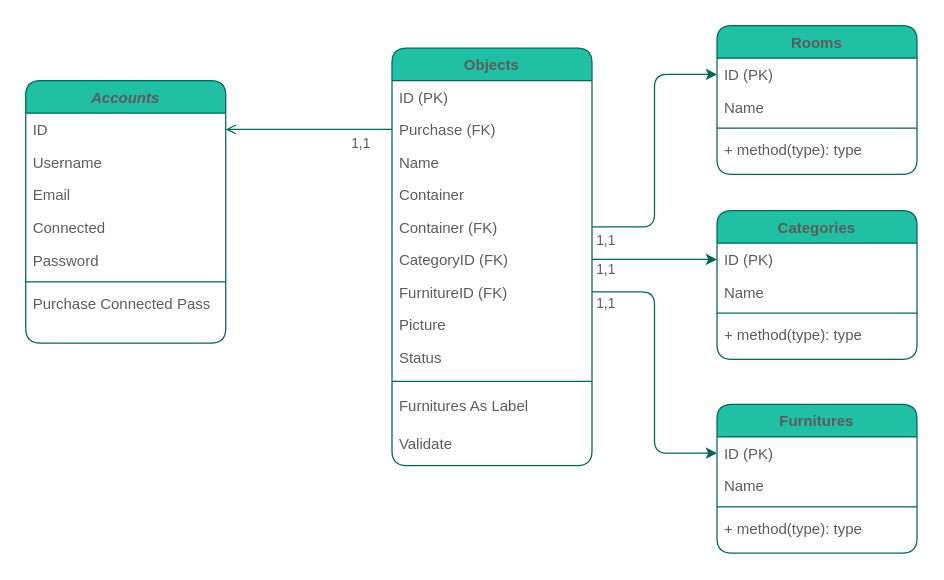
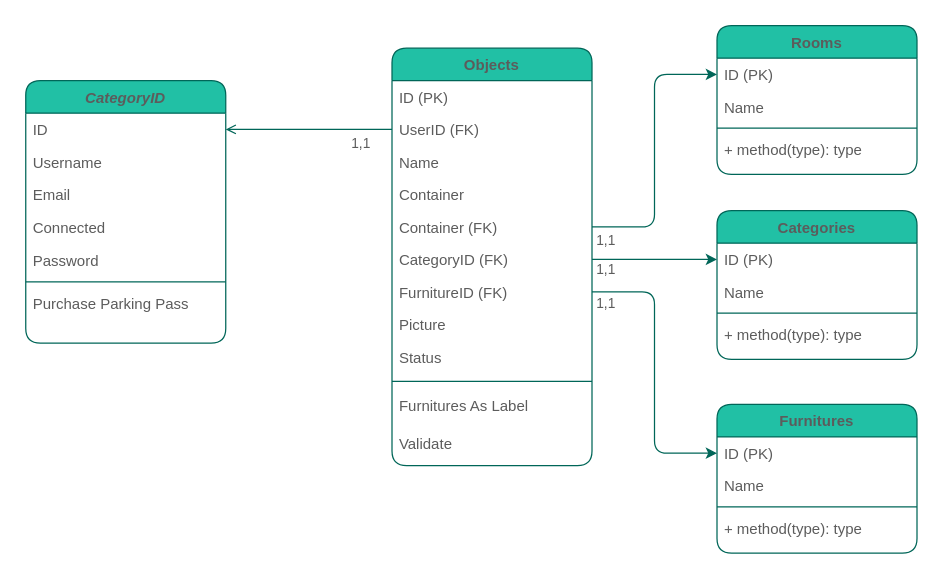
  <mxCell id="0" />
  <mxCell id="1" parent="0" />
- <mxCell id="2" value="Accounts" style="swimlane;fontStyle=3;align=center;verticalAlign=top;childLayout=stackLayout;horizontal=1;startSize=26;horizontalStack=0;resizeParent=1;resizeLast=0;collapsible=1;marginBottom=0;rounded=1;shadow=0;strokeWidth=1;fillColor=#21C0A5;strokeColor=#006658;fontColor=#5C5C5C;" parent="1" vertex="1"><mxGeometry x="20" y="64" width="160" height="210" as="geometry"><mxRectangle x="230" y="140" width="160" height="26" as="alternateBounds" /></mxGeometry></mxCell>
+ <mxCell id="2" value="CategoryID" style="swimlane;fontStyle=3;align=center;verticalAlign=top;childLayout=stackLayout;horizontal=1;startSize=26;horizontalStack=0;resizeParent=1;resizeLast=0;collapsible=1;marginBottom=0;rounded=1;shadow=0;strokeWidth=1;fillColor=#21C0A5;strokeColor=#006658;fontColor=#5C5C5C;" parent="1" vertex="1"><mxGeometry x="20" y="64" width="160" height="210" as="geometry"><mxRectangle x="230" y="140" width="160" height="26" as="alternateBounds" /></mxGeometry></mxCell>
  <mxCell id="3" value="ID" style="text;align=left;verticalAlign=top;spacingLeft=4;spacingRight=4;overflow=hidden;rotatable=0;points=[[0,0.5],[1,0.5]];portConstraint=eastwest;fontColor=#5C5C5C;rounded=1;" vertex="1" parent="2"><mxGeometry y="26" width="160" height="26" as="geometry" /></mxCell>
  <mxCell id="4" value="Username" style="text;align=left;verticalAlign=top;spacingLeft=4;spacingRight=4;overflow=hidden;rotatable=0;points=[[0,0.5],[1,0.5]];portConstraint=eastwest;fontColor=#5C5C5C;rounded=1;" parent="2" vertex="1"><mxGeometry y="52" width="160" height="26" as="geometry" /></mxCell>
  <mxCell id="5" value="Email" style="text;align=left;verticalAlign=top;spacingLeft=4;spacingRight=4;overflow=hidden;rotatable=0;points=[[0,0.5],[1,0.5]];portConstraint=eastwest;rounded=1;shadow=0;html=0;fontColor=#5C5C5C;" parent="2" vertex="1"><mxGeometry y="78" width="160" height="26" as="geometry" /></mxCell>
  <mxCell id="6" value="Connected" style="text;align=left;verticalAlign=top;spacingLeft=4;spacingRight=4;overflow=hidden;rotatable=0;points=[[0,0.5],[1,0.5]];portConstraint=eastwest;rounded=1;shadow=0;html=0;fontColor=#5C5C5C;" parent="2" vertex="1"><mxGeometry y="104" width="160" height="27" as="geometry" /></mxCell>
  <mxCell id="7" value="Password" style="text;align=left;verticalAlign=top;spacingLeft=4;spacingRight=4;overflow=hidden;rotatable=0;points=[[0,0.5],[1,0.5]];portConstraint=eastwest;fontColor=#5C5C5C;rounded=1;" vertex="1" parent="2"><mxGeometry y="131" width="160" height="26" as="geometry" /></mxCell>
  <mxCell id="8" value="" style="line;html=1;strokeWidth=1;align=left;verticalAlign=middle;spacingTop=-1;spacingLeft=3;spacingRight=3;rotatable=0;labelPosition=right;points=[];portConstraint=eastwest;fillColor=#21C0A5;strokeColor=#006658;fontColor=#5C5C5C;rounded=1;" parent="2" vertex="1"><mxGeometry y="157" width="160" height="8" as="geometry" /></mxCell>
- <mxCell id="9" value="Purchase Connected Pass" style="text;align=left;verticalAlign=top;spacingLeft=4;spacingRight=4;overflow=hidden;rotatable=0;points=[[0,0.5],[1,0.5]];portConstraint=eastwest;fontColor=#5C5C5C;rounded=1;" parent="2" vertex="1"><mxGeometry y="165" width="160" height="45" as="geometry" /></mxCell>
+ <mxCell id="9" value="Purchase Parking Pass" style="text;align=left;verticalAlign=top;spacingLeft=4;spacingRight=4;overflow=hidden;rotatable=0;points=[[0,0.5],[1,0.5]];portConstraint=eastwest;fontColor=#5C5C5C;rounded=1;" parent="2" vertex="1"><mxGeometry y="165" width="160" height="45" as="geometry" /></mxCell>
  <mxCell id="10" value="Objects" style="swimlane;fontStyle=1;align=center;verticalAlign=top;childLayout=stackLayout;horizontal=1;startSize=26;horizontalStack=0;resizeParent=1;resizeLast=0;collapsible=1;marginBottom=0;rounded=1;shadow=0;strokeWidth=1;fillColor=#21C0A5;strokeColor=#006658;fontColor=#5C5C5C;" parent="1" vertex="1"><mxGeometry x="313" y="38" width="160" height="334" as="geometry"><mxRectangle x="550" y="140" width="160" height="26" as="alternateBounds" /></mxGeometry></mxCell>
  <mxCell id="11" value="ID (PK)" style="text;align=left;verticalAlign=top;spacingLeft=4;spacingRight=4;overflow=hidden;rotatable=0;points=[[0,0.5],[1,0.5]];portConstraint=eastwest;rounded=1;shadow=0;html=0;fontColor=#5C5C5C;" vertex="1" parent="10"><mxGeometry y="26" width="160" height="26" as="geometry" /></mxCell>
- <mxCell id="12" value="Purchase (FK)" style="text;align=left;verticalAlign=top;spacingLeft=4;spacingRight=4;overflow=hidden;rotatable=0;points=[[0,0.5],[1,0.5]];portConstraint=eastwest;rounded=1;shadow=0;html=0;fontColor=#5C5C5C;" vertex="1" parent="10"><mxGeometry y="52" width="160" height="26" as="geometry" /></mxCell>
+ <mxCell id="12" value="UserID (FK)" style="text;align=left;verticalAlign=top;spacingLeft=4;spacingRight=4;overflow=hidden;rotatable=0;points=[[0,0.5],[1,0.5]];portConstraint=eastwest;rounded=1;shadow=0;html=0;fontColor=#5C5C5C;" vertex="1" parent="10"><mxGeometry y="52" width="160" height="26" as="geometry" /></mxCell>
  <mxCell id="13" value="Name" style="text;align=left;verticalAlign=top;spacingLeft=4;spacingRight=4;overflow=hidden;rotatable=0;points=[[0,0.5],[1,0.5]];portConstraint=eastwest;fontColor=#5C5C5C;rounded=1;" parent="10" vertex="1"><mxGeometry y="78" width="160" height="26" as="geometry" /></mxCell>
  <mxCell id="14" value="Container" style="text;align=left;verticalAlign=top;spacingLeft=4;spacingRight=4;overflow=hidden;rotatable=0;points=[[0,0.5],[1,0.5]];portConstraint=eastwest;rounded=1;shadow=0;html=0;fontColor=#5C5C5C;" parent="10" vertex="1"><mxGeometry y="104" width="160" height="26" as="geometry" /></mxCell>
  <mxCell id="15" value="Container (FK)" style="text;align=left;verticalAlign=top;spacingLeft=4;spacingRight=4;overflow=hidden;rotatable=0;points=[[0,0.5],[1,0.5]];portConstraint=eastwest;rounded=1;shadow=0;html=0;fontColor=#5C5C5C;" parent="10" vertex="1"><mxGeometry y="130" width="160" height="26" as="geometry" /></mxCell>
  <mxCell id="16" value="CategoryID (FK)" style="text;align=left;verticalAlign=top;spacingLeft=4;spacingRight=4;overflow=hidden;rotatable=0;points=[[0,0.5],[1,0.5]];portConstraint=eastwest;rounded=1;shadow=0;html=0;fontColor=#5C5C5C;" parent="10" vertex="1"><mxGeometry y="156" width="160" height="26" as="geometry" /></mxCell>
  <mxCell id="17" value="FurnitureID (FK)" style="text;align=left;verticalAlign=top;spacingLeft=4;spacingRight=4;overflow=hidden;rotatable=0;points=[[0,0.5],[1,0.5]];portConstraint=eastwest;rounded=1;shadow=0;html=0;fontColor=#5C5C5C;" parent="10" vertex="1"><mxGeometry y="182" width="160" height="26" as="geometry" /></mxCell>
  <mxCell id="18" value="Picture" style="text;align=left;verticalAlign=top;spacingLeft=4;spacingRight=4;overflow=hidden;rotatable=0;points=[[0,0.5],[1,0.5]];portConstraint=eastwest;rounded=1;shadow=0;html=0;fontColor=#5C5C5C;" vertex="1" parent="10"><mxGeometry y="208" width="160" height="26" as="geometry" /></mxCell>
  <mxCell id="19" value="Status" style="text;align=left;verticalAlign=top;spacingLeft=4;spacingRight=4;overflow=hidden;rotatable=0;points=[[0,0.5],[1,0.5]];portConstraint=eastwest;rounded=1;shadow=0;html=0;fontColor=#5C5C5C;" vertex="1" parent="10"><mxGeometry y="234" width="160" height="26" as="geometry" /></mxCell>
  <mxCell id="20" value="" style="line;html=1;strokeWidth=1;align=left;verticalAlign=middle;spacingTop=-1;spacingLeft=3;spacingRight=3;rotatable=0;labelPosition=right;points=[];portConstraint=eastwest;fillColor=#21C0A5;strokeColor=#006658;fontColor=#5C5C5C;rounded=1;" parent="10" vertex="1"><mxGeometry y="260" width="160" height="13" as="geometry" /></mxCell>
  <mxCell id="21" value="Furnitures As Label" style="text;align=left;verticalAlign=top;spacingLeft=4;spacingRight=4;overflow=hidden;rotatable=0;points=[[0,0.5],[1,0.5]];portConstraint=eastwest;fontColor=#5C5C5C;rounded=1;" parent="10" vertex="1"><mxGeometry y="273" width="160" height="30" as="geometry" /></mxCell>
  <mxCell id="22" value="Validate" style="text;align=left;verticalAlign=top;spacingLeft=4;spacingRight=4;overflow=hidden;rotatable=0;points=[[0,0.5],[1,0.5]];portConstraint=eastwest;fontColor=#5C5C5C;rounded=1;" parent="10" vertex="1"><mxGeometry y="303" width="160" height="26" as="geometry" /></mxCell>
  <mxCell id="23" style="edgeStyle=orthogonalEdgeStyle;curved=0;rounded=1;sketch=0;orthogonalLoop=1;jettySize=auto;html=1;exitX=0;exitY=0.5;exitDx=0;exitDy=0;entryX=1;entryY=0.5;entryDx=0;entryDy=0;fontColor=#5C5C5C;strokeColor=#006658;fillColor=#21C0A5;endArrow=open;" edge="1" parent="1" source="12" target="3"><mxGeometry relative="1" as="geometry" /></mxCell>
  <mxCell id="24" value="1,1" style="edgeLabel;html=1;align=center;verticalAlign=middle;resizable=0;points=[];fontColor=#5C5C5C;" vertex="1" connectable="0" parent="23"><mxGeometry x="-0.104" y="-1" relative="1" as="geometry"><mxPoint x="34" y="11" as="offset" /></mxGeometry></mxCell>
  <mxCell id="25" value="Rooms" style="swimlane;fontStyle=1;align=center;verticalAlign=top;childLayout=stackLayout;horizontal=1;startSize=26;horizontalStack=0;resizeParent=1;resizeParentMax=0;resizeLast=0;collapsible=1;marginBottom=0;rounded=1;sketch=0;fontColor=#5C5C5C;strokeColor=#006658;fillColor=#21C0A5;" vertex="1" parent="1"><mxGeometry x="573" y="20" width="160" height="119" as="geometry" /></mxCell>
  <mxCell id="26" value="ID (PK)" style="text;strokeColor=none;fillColor=none;align=left;verticalAlign=top;spacingLeft=4;spacingRight=4;overflow=hidden;rotatable=0;points=[[0,0.5],[1,0.5]];portConstraint=eastwest;rounded=1;sketch=0;fontColor=#5C5C5C;" vertex="1" parent="25"><mxGeometry y="26" width="160" height="26" as="geometry" /></mxCell>
  <mxCell id="27" value="Name" style="text;strokeColor=none;fillColor=none;align=left;verticalAlign=top;spacingLeft=4;spacingRight=4;overflow=hidden;rotatable=0;points=[[0,0.5],[1,0.5]];portConstraint=eastwest;rounded=1;sketch=0;fontColor=#5C5C5C;" vertex="1" parent="25"><mxGeometry y="52" width="160" height="26" as="geometry" /></mxCell>
  <mxCell id="28" value="" style="line;strokeWidth=1;fillColor=none;align=left;verticalAlign=middle;spacingTop=-1;spacingLeft=3;spacingRight=3;rotatable=0;labelPosition=right;points=[];portConstraint=eastwest;rounded=1;sketch=0;fontColor=#5C5C5C;strokeColor=#006658;" vertex="1" parent="25"><mxGeometry y="78" width="160" height="8" as="geometry" /></mxCell>
  <mxCell id="29" value="+ method(type): type" style="text;strokeColor=none;fillColor=none;align=left;verticalAlign=top;spacingLeft=4;spacingRight=4;overflow=hidden;rotatable=0;points=[[0,0.5],[1,0.5]];portConstraint=eastwest;rounded=1;sketch=0;fontColor=#5C5C5C;" vertex="1" parent="25"><mxGeometry y="86" width="160" height="33" as="geometry" /></mxCell>
  <mxCell id="30" value="Furnitures" style="swimlane;fontStyle=1;align=center;verticalAlign=top;childLayout=stackLayout;horizontal=1;startSize=26;horizontalStack=0;resizeParent=1;resizeParentMax=0;resizeLast=0;collapsible=1;marginBottom=0;rounded=1;sketch=0;fontColor=#5C5C5C;strokeColor=#006658;fillColor=#21C0A5;" vertex="1" parent="1"><mxGeometry x="573" y="323" width="160" height="119" as="geometry" /></mxCell>
  <mxCell id="31" value="ID (PK)" style="text;strokeColor=none;fillColor=none;align=left;verticalAlign=top;spacingLeft=4;spacingRight=4;overflow=hidden;rotatable=0;points=[[0,0.5],[1,0.5]];portConstraint=eastwest;rounded=1;sketch=0;fontColor=#5C5C5C;" vertex="1" parent="30"><mxGeometry y="26" width="160" height="26" as="geometry" /></mxCell>
  <mxCell id="32" value="Name" style="text;strokeColor=none;fillColor=none;align=left;verticalAlign=top;spacingLeft=4;spacingRight=4;overflow=hidden;rotatable=0;points=[[0,0.5],[1,0.5]];portConstraint=eastwest;rounded=1;sketch=0;fontColor=#5C5C5C;" vertex="1" parent="30"><mxGeometry y="52" width="160" height="26" as="geometry" /></mxCell>
  <mxCell id="33" value="" style="line;strokeWidth=1;fillColor=none;align=left;verticalAlign=middle;spacingTop=-1;spacingLeft=3;spacingRight=3;rotatable=0;labelPosition=right;points=[];portConstraint=eastwest;rounded=1;sketch=0;fontColor=#5C5C5C;strokeColor=#006658;" vertex="1" parent="30"><mxGeometry y="78" width="160" height="8" as="geometry" /></mxCell>
  <mxCell id="34" value="+ method(type): type" style="text;strokeColor=none;fillColor=none;align=left;verticalAlign=top;spacingLeft=4;spacingRight=4;overflow=hidden;rotatable=0;points=[[0,0.5],[1,0.5]];portConstraint=eastwest;rounded=1;sketch=0;fontColor=#5C5C5C;" vertex="1" parent="30"><mxGeometry y="86" width="160" height="33" as="geometry" /></mxCell>
  <mxCell id="35" value="Categories" style="swimlane;fontStyle=1;align=center;verticalAlign=top;childLayout=stackLayout;horizontal=1;startSize=26;horizontalStack=0;resizeParent=1;resizeParentMax=0;resizeLast=0;collapsible=1;marginBottom=0;rounded=1;sketch=0;fontColor=#5C5C5C;strokeColor=#006658;fillColor=#21C0A5;" vertex="1" parent="1"><mxGeometry x="573" y="168" width="160" height="119" as="geometry" /></mxCell>
  <mxCell id="36" value="ID (PK)" style="text;strokeColor=none;fillColor=none;align=left;verticalAlign=top;spacingLeft=4;spacingRight=4;overflow=hidden;rotatable=0;points=[[0,0.5],[1,0.5]];portConstraint=eastwest;rounded=1;sketch=0;fontColor=#5C5C5C;" vertex="1" parent="35"><mxGeometry y="26" width="160" height="26" as="geometry" /></mxCell>
  <mxCell id="37" value="Name" style="text;strokeColor=none;fillColor=none;align=left;verticalAlign=top;spacingLeft=4;spacingRight=4;overflow=hidden;rotatable=0;points=[[0,0.5],[1,0.5]];portConstraint=eastwest;rounded=1;sketch=0;fontColor=#5C5C5C;" vertex="1" parent="35"><mxGeometry y="52" width="160" height="26" as="geometry" /></mxCell>
  <mxCell id="38" value="" style="line;strokeWidth=1;fillColor=none;align=left;verticalAlign=middle;spacingTop=-1;spacingLeft=3;spacingRight=3;rotatable=0;labelPosition=right;points=[];portConstraint=eastwest;rounded=1;sketch=0;fontColor=#5C5C5C;strokeColor=#006658;" vertex="1" parent="35"><mxGeometry y="78" width="160" height="8" as="geometry" /></mxCell>
  <mxCell id="39" value="+ method(type): type" style="text;strokeColor=none;fillColor=none;align=left;verticalAlign=top;spacingLeft=4;spacingRight=4;overflow=hidden;rotatable=0;points=[[0,0.5],[1,0.5]];portConstraint=eastwest;rounded=1;sketch=0;fontColor=#5C5C5C;" vertex="1" parent="35"><mxGeometry y="86" width="160" height="33" as="geometry" /></mxCell>
  <mxCell id="40" style="edgeStyle=orthogonalEdgeStyle;curved=0;rounded=1;sketch=0;orthogonalLoop=1;jettySize=auto;html=1;exitX=1;exitY=0.5;exitDx=0;exitDy=0;entryX=0;entryY=0.5;entryDx=0;entryDy=0;fontColor=#5C5C5C;strokeColor=#006658;fillColor=#21C0A5;" edge="1" parent="1" source="15" target="26"><mxGeometry relative="1" as="geometry" /></mxCell>
  <mxCell id="41" style="edgeStyle=orthogonalEdgeStyle;curved=0;rounded=1;sketch=0;orthogonalLoop=1;jettySize=auto;html=1;exitX=1;exitY=0.5;exitDx=0;exitDy=0;entryX=0;entryY=0.5;entryDx=0;entryDy=0;fontColor=#5C5C5C;strokeColor=#006658;fillColor=#21C0A5;" edge="1" parent="1" source="16" target="36"><mxGeometry relative="1" as="geometry" /></mxCell>
  <mxCell id="42" style="edgeStyle=orthogonalEdgeStyle;curved=0;rounded=1;sketch=0;orthogonalLoop=1;jettySize=auto;html=1;exitX=1;exitY=0.5;exitDx=0;exitDy=0;entryX=0;entryY=0.5;entryDx=0;entryDy=0;fontColor=#5C5C5C;strokeColor=#006658;fillColor=#21C0A5;" edge="1" parent="1" source="17" target="31"><mxGeometry relative="1" as="geometry" /></mxCell>
  <mxCell id="43" value="1,1" style="edgeLabel;html=1;align=center;verticalAlign=middle;resizable=0;points=[];fontColor=#5C5C5C;" vertex="1" connectable="0" parent="1"><mxGeometry x="483" y="191" as="geometry" /></mxCell>
  <mxCell id="44" value="1,1" style="edgeLabel;html=1;align=center;verticalAlign=middle;resizable=0;points=[];fontColor=#5C5C5C;" vertex="1" connectable="0" parent="1"><mxGeometry x="483" y="241" as="geometry" /></mxCell>
  <mxCell id="45" value="1,1" style="edgeLabel;html=1;align=center;verticalAlign=middle;resizable=0;points=[];fontColor=#5C5C5C;" vertex="1" connectable="0" parent="1"><mxGeometry x="483" y="214" as="geometry" /></mxCell>
